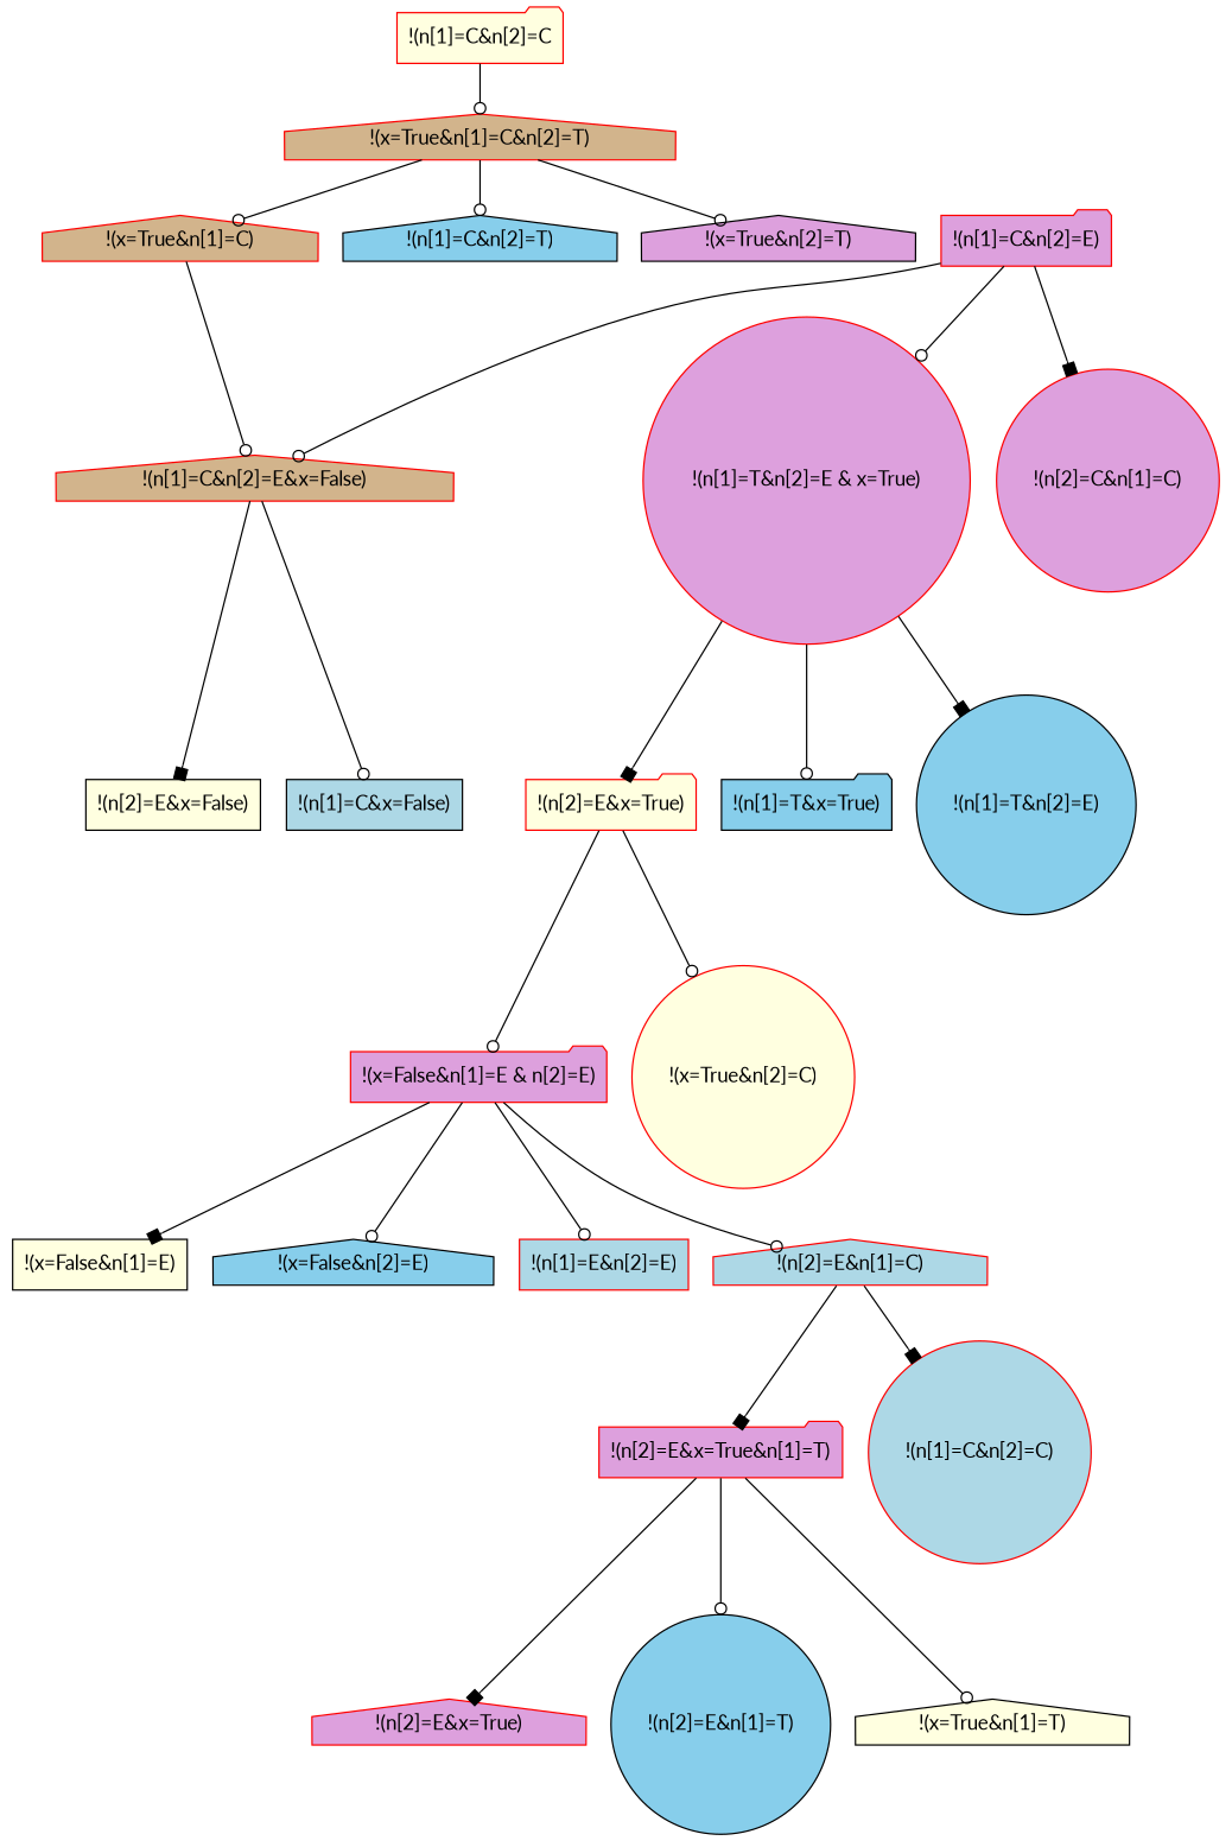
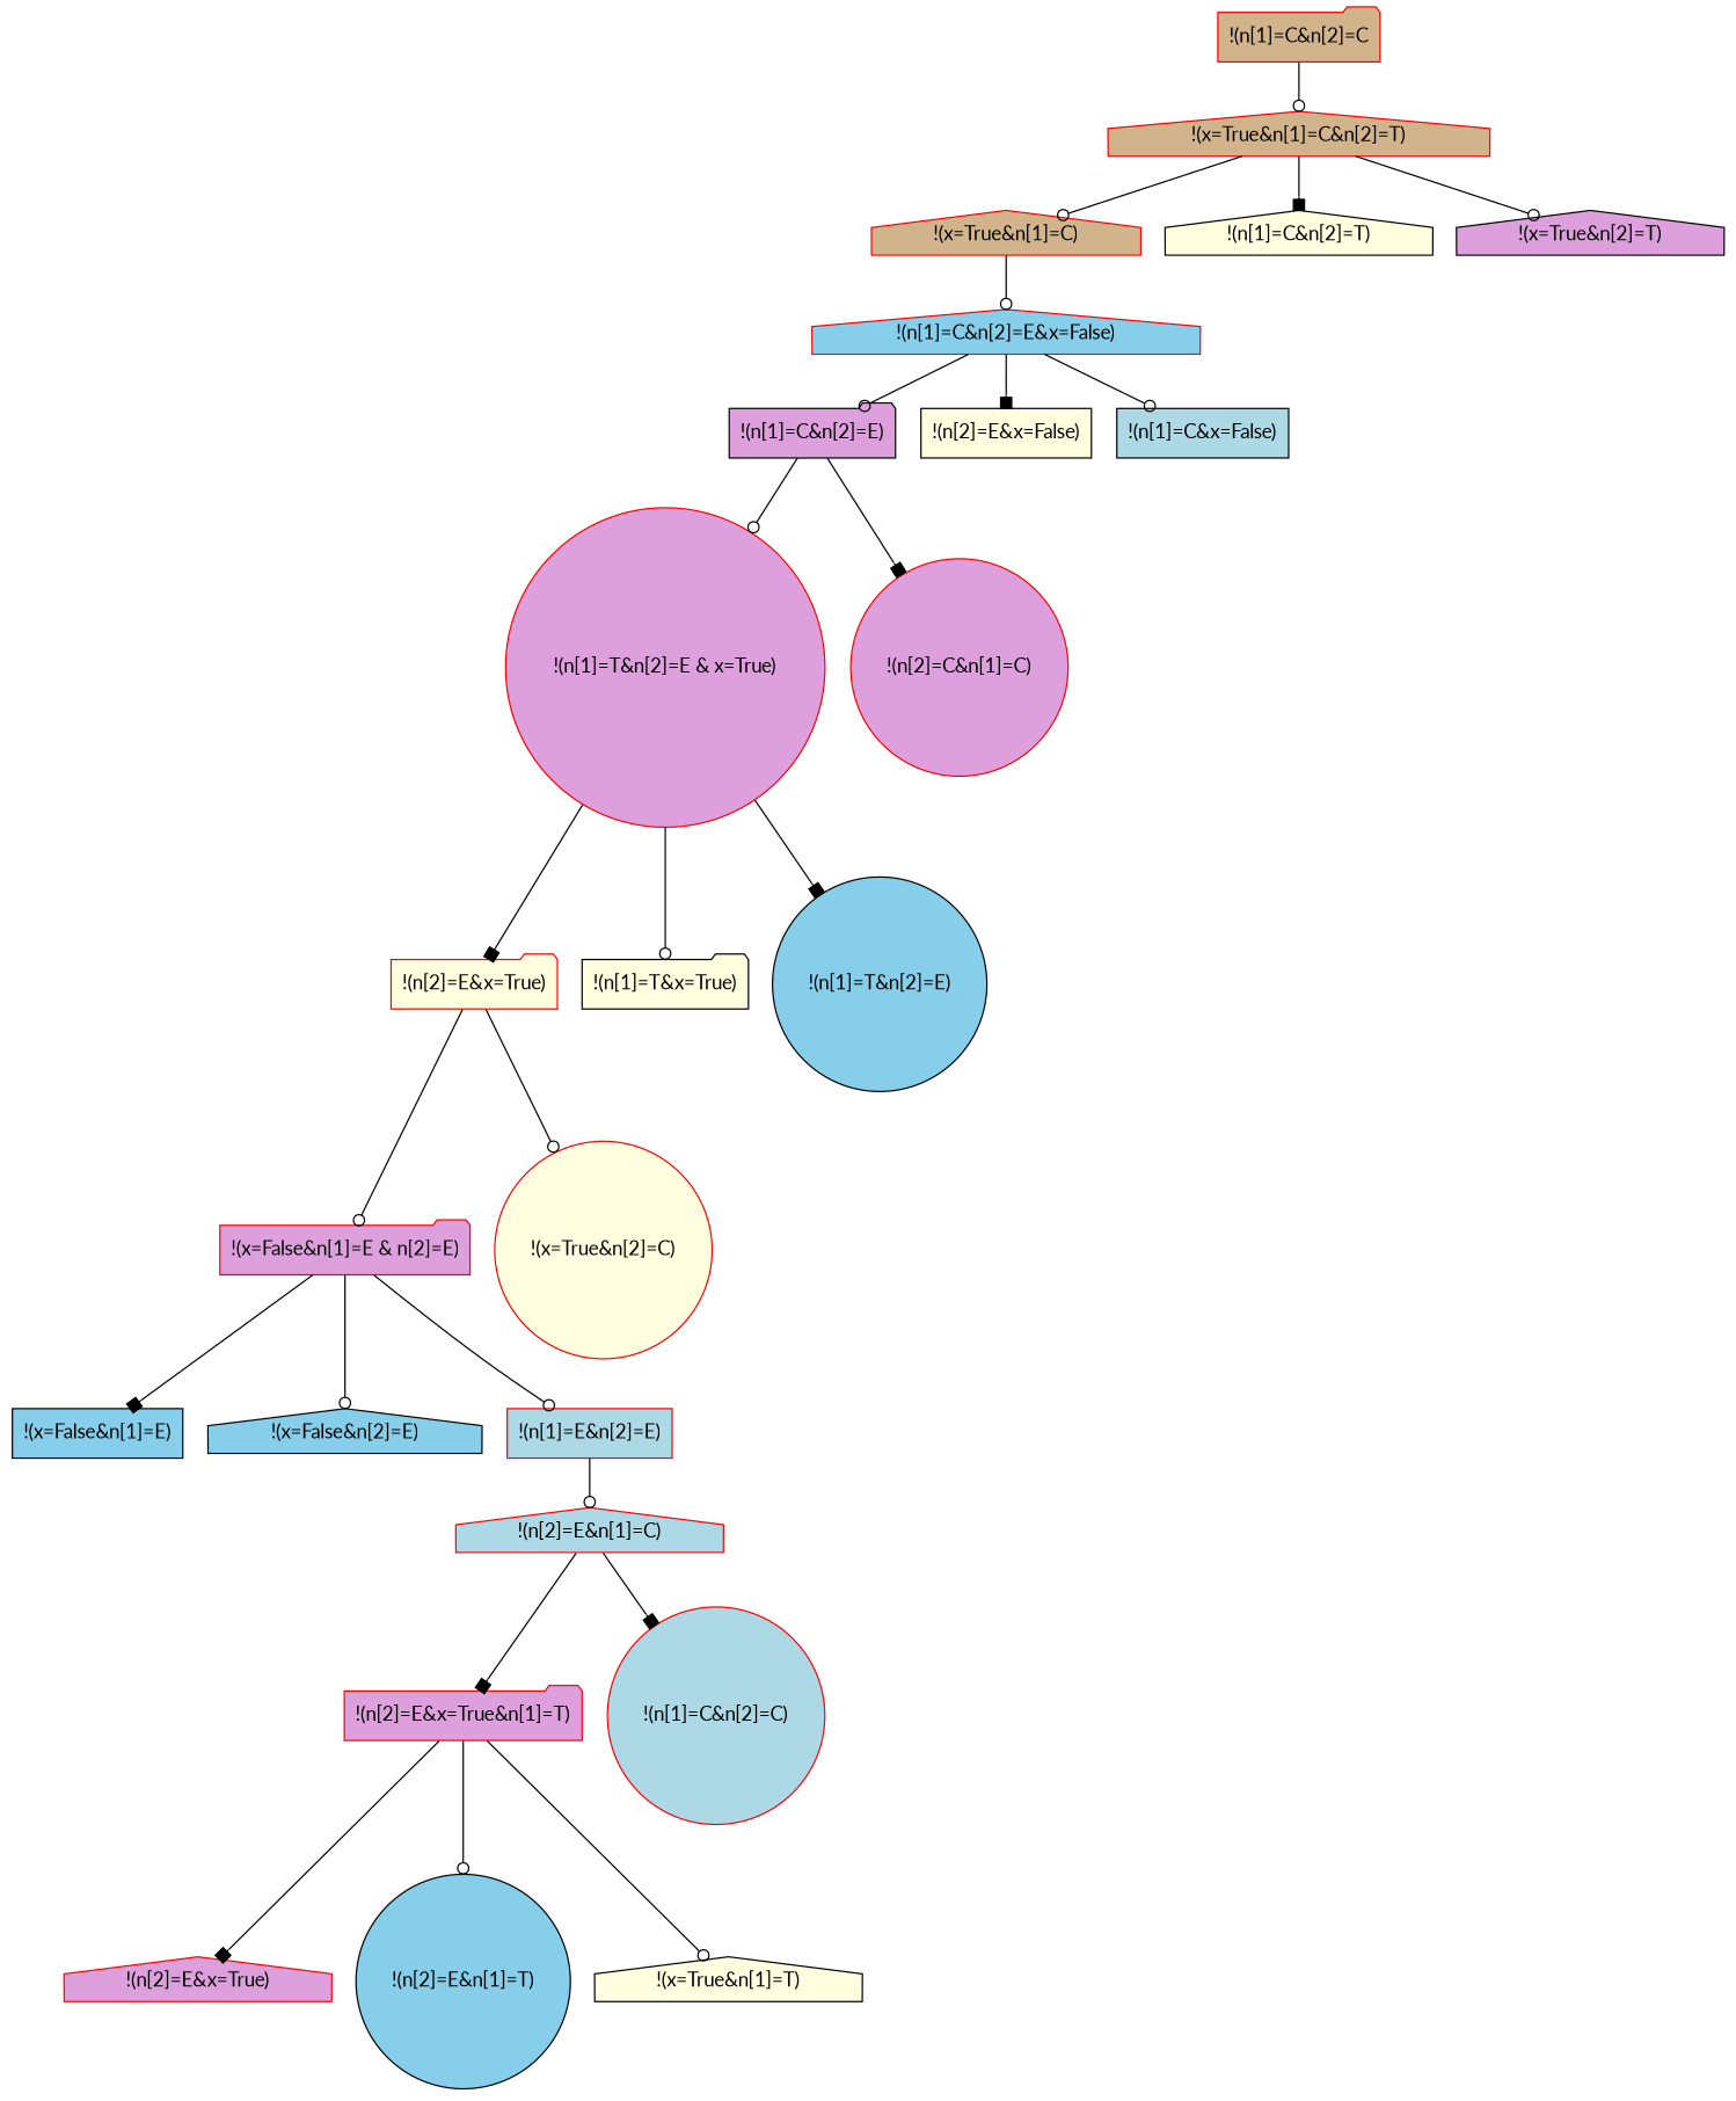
  digraph {
    fontname=Lato
    node [color=red fillcolor=skyblue fontname=Lato shape=house style=filled]
    edge [arrowhead=odot fontname=Lato]
-   n1 [fillcolor=lightyellow label="!(n[1]=C&n[2]=C" shape=folder]
+   n1 [fillcolor=tan label="!(n[1]=C&n[2]=C" shape=folder]
    n2 [fillcolor=tan label="!(x=True&n[1]=C&n[2]=T)"]
    n3 [fillcolor=tan label="!(x=True&n[1]=C)"]
-   n4 [label="!(n[1]=C&n[2]=T)" color=""]
+   n4 [fillcolor=lightyellow label="!(n[1]=C&n[2]=T)" color=""]
    n5 [fillcolor=plum label="!(x=True&n[2]=T)" color=""]
-   n6 [fillcolor=tan label="!(n[1]=C&n[2]=E&x=False)"]
-   n7 [fillcolor=plum label="!(n[1]=C&n[2]=E)" shape=folder]
+   n6 [label="!(n[1]=C&n[2]=E&x=False)"]
+   n7 [color=black fillcolor=plum label="!(n[1]=C&n[2]=E)" shape=folder]
    n8 [fillcolor=lightyellow label="!(n[2]=E&x=False)" shape=box color=""]
    n9 [fillcolor=lightblue label="!(n[1]=C&x=False)" shape=box color=""]
    n10 [fillcolor=plum label="!(n[1]=T&n[2]=E & x=True)" shape=circle]
    n11 [fillcolor=plum label="!(n[2]=C&n[1]=C)" shape=circle]
    n12 [fillcolor=lightyellow label="!(n[2]=E&x=True)" shape=folder]
-   n13 [label="!(n[1]=T&x=True)" shape=folder color=""]
+   n13 [fillcolor=lightyellow label="!(n[1]=T&x=True)" shape=folder color=""]
    n14 [label="!(n[1]=T&n[2]=E)" shape=circle color=""]
    n15 [fillcolor=plum label="!(x=False&n[1]=E & n[2]=E)" shape=folder]
    n16 [fillcolor=lightyellow label="!(x=True&n[2]=C)" shape=circle]
-   n17 [fillcolor=lightyellow label="!(x=False&n[1]=E)" shape=box color=""]
+   n17 [label="!(x=False&n[1]=E)" shape=box color=""]
    n18 [label="!(x=False&n[2]=E)" color=""]
    n19 [fillcolor=lightblue label="!(n[1]=E&n[2]=E)" shape=box]
    n20 [fillcolor=lightblue label="!(n[2]=E&n[1]=C)"]
    n21 [fillcolor=plum label="!(n[2]=E&x=True&n[1]=T)" shape=folder]
    n22 [fillcolor=lightblue label="!(n[1]=C&n[2]=C)" shape=circle]
    n23 [fillcolor=plum label="!(n[2]=E&x=True)"]
    n24 [label="!(n[2]=E&n[1]=T)" shape=circle color=""]
    n25 [fillcolor=lightyellow label="!(x=True&n[1]=T)" color=""]
    n1 -> n2
    n2 -> n3
-   n2 -> n4
+   n2 -> n4 [arrowhead=box]
    n2 -> n5
    n3 -> n6
-   n7 -> n6
+   n6 -> n7
    n6 -> n8 [arrowhead=box]
    n6 -> n9
    n7 -> n10
    n7 -> n11 [arrowhead=box]
    n10 -> n12 [arrowhead=box]
    n10 -> n13
    n10 -> n14 [arrowhead=box]
    n12 -> n15
    n12 -> n16
    n15 -> n17 [arrowhead=box]
    n15 -> n18
    n15 -> n19
-   n15 -> n20
+   n19 -> n20
    n20 -> n21 [arrowhead=box]
    n20 -> n22 [arrowhead=box]
    n21 -> n23 [arrowhead=box]
    n21 -> n24
    n21 -> n25
  }
